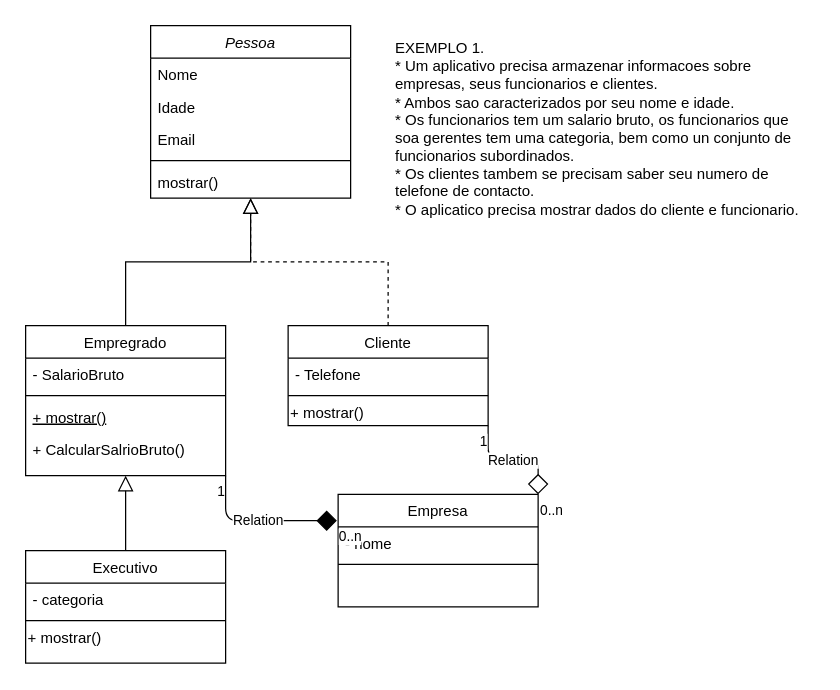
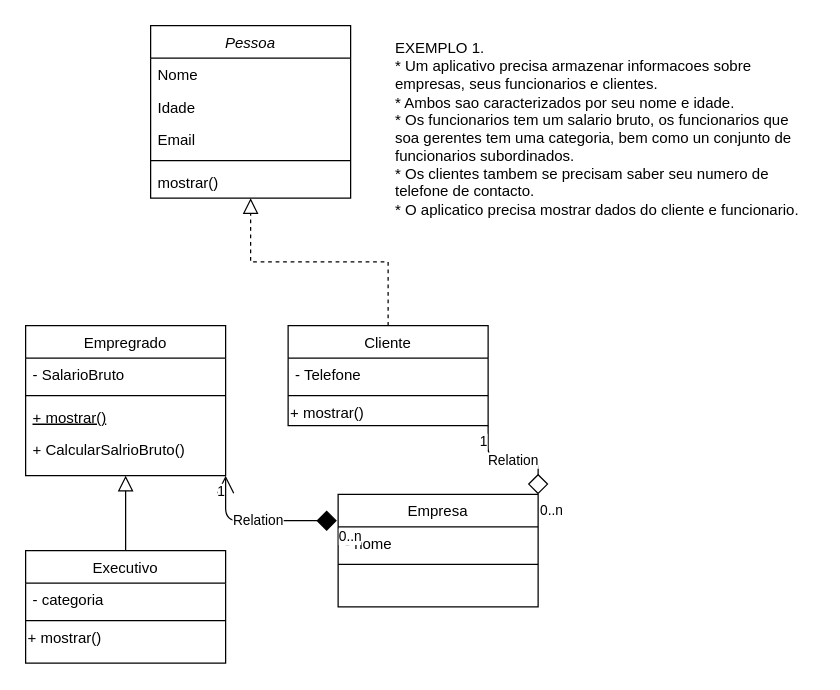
  <mxCell id="0" />
  <mxCell id="1" parent="0" />
  <mxCell id="2" value="Pessoa" style="swimlane;fontStyle=2;align=center;verticalAlign=top;childLayout=stackLayout;horizontal=1;startSize=26;horizontalStack=0;resizeParent=1;resizeLast=0;collapsible=1;marginBottom=0;rounded=0;shadow=0;strokeWidth=1;" parent="1" vertex="1"><mxGeometry x="120" y="20" width="160" height="138" as="geometry"><mxRectangle x="230" y="140" width="160" height="26" as="alternateBounds" /></mxGeometry></mxCell>
  <mxCell id="3" value="Nome" style="text;align=left;verticalAlign=top;spacingLeft=4;spacingRight=4;overflow=hidden;rotatable=0;points=[[0,0.5],[1,0.5]];portConstraint=eastwest;" parent="2" vertex="1"><mxGeometry y="26" width="160" height="26" as="geometry" /></mxCell>
  <mxCell id="4" value="Idade" style="text;align=left;verticalAlign=top;spacingLeft=4;spacingRight=4;overflow=hidden;rotatable=0;points=[[0,0.5],[1,0.5]];portConstraint=eastwest;rounded=0;shadow=0;html=0;" parent="2" vertex="1"><mxGeometry y="52" width="160" height="26" as="geometry" /></mxCell>
  <mxCell id="5" value="Email" style="text;align=left;verticalAlign=top;spacingLeft=4;spacingRight=4;overflow=hidden;rotatable=0;points=[[0,0.5],[1,0.5]];portConstraint=eastwest;rounded=0;shadow=0;html=0;" parent="2" vertex="1"><mxGeometry y="78" width="160" height="26" as="geometry" /></mxCell>
  <mxCell id="6" value="" style="line;html=1;strokeWidth=1;align=left;verticalAlign=middle;spacingTop=-1;spacingLeft=3;spacingRight=3;rotatable=0;labelPosition=right;points=[];portConstraint=eastwest;" parent="2" vertex="1"><mxGeometry y="104" width="160" height="8" as="geometry" /></mxCell>
  <mxCell id="7" value="mostrar()" style="text;align=left;verticalAlign=top;spacingLeft=4;spacingRight=4;overflow=hidden;rotatable=0;points=[[0,0.5],[1,0.5]];portConstraint=eastwest;" parent="2" vertex="1"><mxGeometry y="112" width="160" height="26" as="geometry" /></mxCell>
  <mxCell id="8" value="Empregrado" style="swimlane;fontStyle=0;align=center;verticalAlign=top;childLayout=stackLayout;horizontal=1;startSize=26;horizontalStack=0;resizeParent=1;resizeLast=0;collapsible=1;marginBottom=0;rounded=0;shadow=0;strokeWidth=1;" parent="1" vertex="1"><mxGeometry x="20" y="260" width="160" height="120" as="geometry"><mxRectangle x="130" y="380" width="160" height="26" as="alternateBounds" /></mxGeometry></mxCell>
  <mxCell id="9" value="- SalarioBruto" style="text;align=left;verticalAlign=top;spacingLeft=4;spacingRight=4;overflow=hidden;rotatable=0;points=[[0,0.5],[1,0.5]];portConstraint=eastwest;" parent="8" vertex="1"><mxGeometry y="26" width="160" height="26" as="geometry" /></mxCell>
  <mxCell id="10" value="" style="line;html=1;strokeWidth=1;align=left;verticalAlign=middle;spacingTop=-1;spacingLeft=3;spacingRight=3;rotatable=0;labelPosition=right;points=[];portConstraint=eastwest;" parent="8" vertex="1"><mxGeometry y="52" width="160" height="8" as="geometry" /></mxCell>
  <mxCell id="11" value="+ mostrar()" style="text;align=left;verticalAlign=top;spacingLeft=4;spacingRight=4;overflow=hidden;rotatable=0;points=[[0,0.5],[1,0.5]];portConstraint=eastwest;fontStyle=4" parent="8" vertex="1"><mxGeometry y="60" width="160" height="26" as="geometry" /></mxCell>
  <mxCell id="12" value="+ CalcularSalrioBruto()" style="text;align=left;verticalAlign=top;spacingLeft=4;spacingRight=4;overflow=hidden;rotatable=0;points=[[0,0.5],[1,0.5]];portConstraint=eastwest;" parent="8" vertex="1"><mxGeometry y="86" width="160" height="26" as="geometry" /></mxCell>
- <mxCell id="13" value="" style="endArrow=block;endSize=10;endFill=0;shadow=0;strokeWidth=1;rounded=0;edgeStyle=elbowEdgeStyle;elbow=vertical;" parent="1" source="8" target="2" edge="1"><mxGeometry width="160" relative="1" as="geometry"><mxPoint x="100" y="103" as="sourcePoint" /><mxPoint x="100" y="103" as="targetPoint" /></mxGeometry></mxCell>
  <mxCell id="14" value="Cliente" style="swimlane;fontStyle=0;align=center;verticalAlign=top;childLayout=stackLayout;horizontal=1;startSize=26;horizontalStack=0;resizeParent=1;resizeLast=0;collapsible=1;marginBottom=0;rounded=0;shadow=0;strokeWidth=1;" parent="1" vertex="1"><mxGeometry x="230" y="260" width="160" height="80" as="geometry"><mxRectangle x="340" y="380" width="170" height="26" as="alternateBounds" /></mxGeometry></mxCell>
  <mxCell id="15" value="- Telefone" style="text;align=left;verticalAlign=top;spacingLeft=4;spacingRight=4;overflow=hidden;rotatable=0;points=[[0,0.5],[1,0.5]];portConstraint=eastwest;" parent="14" vertex="1"><mxGeometry y="26" width="160" height="26" as="geometry" /></mxCell>
  <mxCell id="16" value="" style="line;html=1;strokeWidth=1;align=left;verticalAlign=middle;spacingTop=-1;spacingLeft=3;spacingRight=3;rotatable=0;labelPosition=right;points=[];portConstraint=eastwest;" parent="14" vertex="1"><mxGeometry y="52" width="160" height="8" as="geometry" /></mxCell>
  <mxCell id="17" value="+ mostrar()" style="text;html=1;strokeColor=none;fillColor=none;align=left;verticalAlign=middle;whiteSpace=wrap;rounded=0;" vertex="1" parent="14"><mxGeometry y="60" width="160" height="20" as="geometry" /></mxCell>
  <mxCell id="18" value="" style="endArrow=block;endSize=10;endFill=0;shadow=0;strokeWidth=1;rounded=0;edgeStyle=elbowEdgeStyle;elbow=vertical;dashed=1;" parent="1" source="14" target="2" edge="1"><mxGeometry width="160" relative="1" as="geometry"><mxPoint x="110" y="273" as="sourcePoint" /><mxPoint x="210" y="171" as="targetPoint" /></mxGeometry></mxCell>
  <mxCell id="19" value="Executivo" style="swimlane;fontStyle=0;align=center;verticalAlign=top;childLayout=stackLayout;horizontal=1;startSize=26;horizontalStack=0;resizeParent=1;resizeLast=0;collapsible=1;marginBottom=0;rounded=0;shadow=0;strokeWidth=1;" vertex="1" parent="1"><mxGeometry x="20" y="440" width="160" height="90" as="geometry"><mxRectangle x="130" y="380" width="160" height="26" as="alternateBounds" /></mxGeometry></mxCell>
  <mxCell id="20" value="- categoria" style="text;align=left;verticalAlign=top;spacingLeft=4;spacingRight=4;overflow=hidden;rotatable=0;points=[[0,0.5],[1,0.5]];portConstraint=eastwest;" vertex="1" parent="19"><mxGeometry y="26" width="160" height="26" as="geometry" /></mxCell>
  <mxCell id="21" value="" style="line;html=1;strokeWidth=1;align=left;verticalAlign=middle;spacingTop=-1;spacingLeft=3;spacingRight=3;rotatable=0;labelPosition=right;points=[];portConstraint=eastwest;" vertex="1" parent="19"><mxGeometry y="52" width="160" height="8" as="geometry" /></mxCell>
  <mxCell id="22" value="+ mostrar()" style="text;html=1;strokeColor=none;fillColor=none;align=left;verticalAlign=middle;whiteSpace=wrap;rounded=0;" vertex="1" parent="19"><mxGeometry y="60" width="160" height="20" as="geometry" /></mxCell>
  <mxCell id="23" value="" style="endArrow=block;endSize=10;endFill=0;shadow=0;strokeWidth=1;rounded=0;edgeStyle=elbowEdgeStyle;elbow=vertical;" edge="1" parent="1" source="19"><mxGeometry width="160" relative="1" as="geometry"><mxPoint x="210" y="482" as="sourcePoint" /><mxPoint x="100" y="380" as="targetPoint" /></mxGeometry></mxCell>
  <mxCell id="24" value="Empresa" style="swimlane;fontStyle=0;align=center;verticalAlign=top;childLayout=stackLayout;horizontal=1;startSize=26;horizontalStack=0;resizeParent=1;resizeLast=0;collapsible=1;marginBottom=0;rounded=0;shadow=0;strokeWidth=1;" vertex="1" parent="1"><mxGeometry x="270" y="395" width="160" height="90" as="geometry"><mxRectangle x="130" y="380" width="160" height="26" as="alternateBounds" /></mxGeometry></mxCell>
  <mxCell id="25" value="- nome" style="text;align=left;verticalAlign=top;spacingLeft=4;spacingRight=4;overflow=hidden;rotatable=0;points=[[0,0.5],[1,0.5]];portConstraint=eastwest;" vertex="1" parent="24"><mxGeometry y="26" width="160" height="26" as="geometry" /></mxCell>
  <mxCell id="26" value="" style="line;html=1;strokeWidth=1;align=left;verticalAlign=middle;spacingTop=-1;spacingLeft=3;spacingRight=3;rotatable=0;labelPosition=right;points=[];portConstraint=eastwest;" vertex="1" parent="24"><mxGeometry y="52" width="160" height="8" as="geometry" /></mxCell>
- <mxCell id="27" value="Relation" style="endArrow=none;html=1;endSize=12;startArrow=diamond;startSize=14;startFill=1;edgeStyle=orthogonalEdgeStyle;exitX=-0.006;exitY=-0.192;exitDx=0;exitDy=0;exitPerimeter=0;endFill=0;entryX=1;entryY=1;entryDx=0;entryDy=0;" edge="1" parent="1" source="25" target="8"><mxGeometry relative="1" as="geometry"><mxPoint x="210" y="350" as="sourcePoint" /><mxPoint x="140" y="390" as="targetPoint" /></mxGeometry></mxCell>
+ <mxCell id="27" value="Relation" style="endArrow=open;html=1;endSize=12;startArrow=diamond;startSize=14;startFill=1;edgeStyle=orthogonalEdgeStyle;exitX=-0.006;exitY=-0.192;exitDx=0;exitDy=0;exitPerimeter=0;endFill=0;entryX=1;entryY=1;entryDx=0;entryDy=0;" edge="1" parent="1" source="25" target="8"><mxGeometry relative="1" as="geometry"><mxPoint x="210" y="350" as="sourcePoint" /><mxPoint x="140" y="390" as="targetPoint" /></mxGeometry></mxCell>
  <mxCell id="28" value="0..n" style="edgeLabel;resizable=0;html=1;align=left;verticalAlign=top;" connectable="0" vertex="1" parent="27"><mxGeometry x="-1" relative="1" as="geometry" /></mxCell>
  <mxCell id="29" value="1" style="edgeLabel;resizable=0;html=1;align=right;verticalAlign=top;" connectable="0" vertex="1" parent="27"><mxGeometry x="1" relative="1" as="geometry" /></mxCell>
  <mxCell id="30" value="Relation" style="endArrow=none;html=1;endSize=12;startArrow=diamond;startSize=14;startFill=0;edgeStyle=orthogonalEdgeStyle;exitX=1;exitY=0;exitDx=0;exitDy=0;endFill=0;entryX=1;entryY=1;entryDx=0;entryDy=0;" edge="1" parent="1" source="24" target="17"><mxGeometry relative="1" as="geometry"><mxPoint x="279.04" y="426.008" as="sourcePoint" /><mxPoint x="190" y="390" as="targetPoint" /></mxGeometry></mxCell>
  <mxCell id="31" value="0..n" style="edgeLabel;resizable=0;html=1;align=left;verticalAlign=top;" connectable="0" vertex="1" parent="30"><mxGeometry x="-1" relative="1" as="geometry" /></mxCell>
  <mxCell id="32" value="1" style="edgeLabel;resizable=0;html=1;align=right;verticalAlign=top;" connectable="0" vertex="1" parent="30"><mxGeometry x="1" relative="1" as="geometry" /></mxCell>
  <mxCell id="33" value="EXEMPLO 1.&lt;br&gt;* Um aplicativo precisa armazenar informacoes sobre empresas, seus funcionarios e clientes.&lt;br&gt;* Ambos sao caracterizados por seu nome e idade.&lt;br&gt;* Os funcionarios tem um salario bruto, os funcionarios que soa gerentes tem uma categoria, bem como un conjunto de funcionarios subordinados.&lt;br&gt;* Os clientes tambem se precisam saber seu numero de telefone de contacto.&lt;br&gt;* O aplicatico precisa mostrar dados do cliente e funcionario.&lt;br&gt;&lt;div&gt;&lt;br&gt;&lt;/div&gt;" style="text;html=1;strokeColor=none;fillColor=none;align=left;verticalAlign=middle;whiteSpace=wrap;rounded=0;" vertex="1" parent="1"><mxGeometry x="314" y="30" width="336" height="160" as="geometry" /></mxCell>
